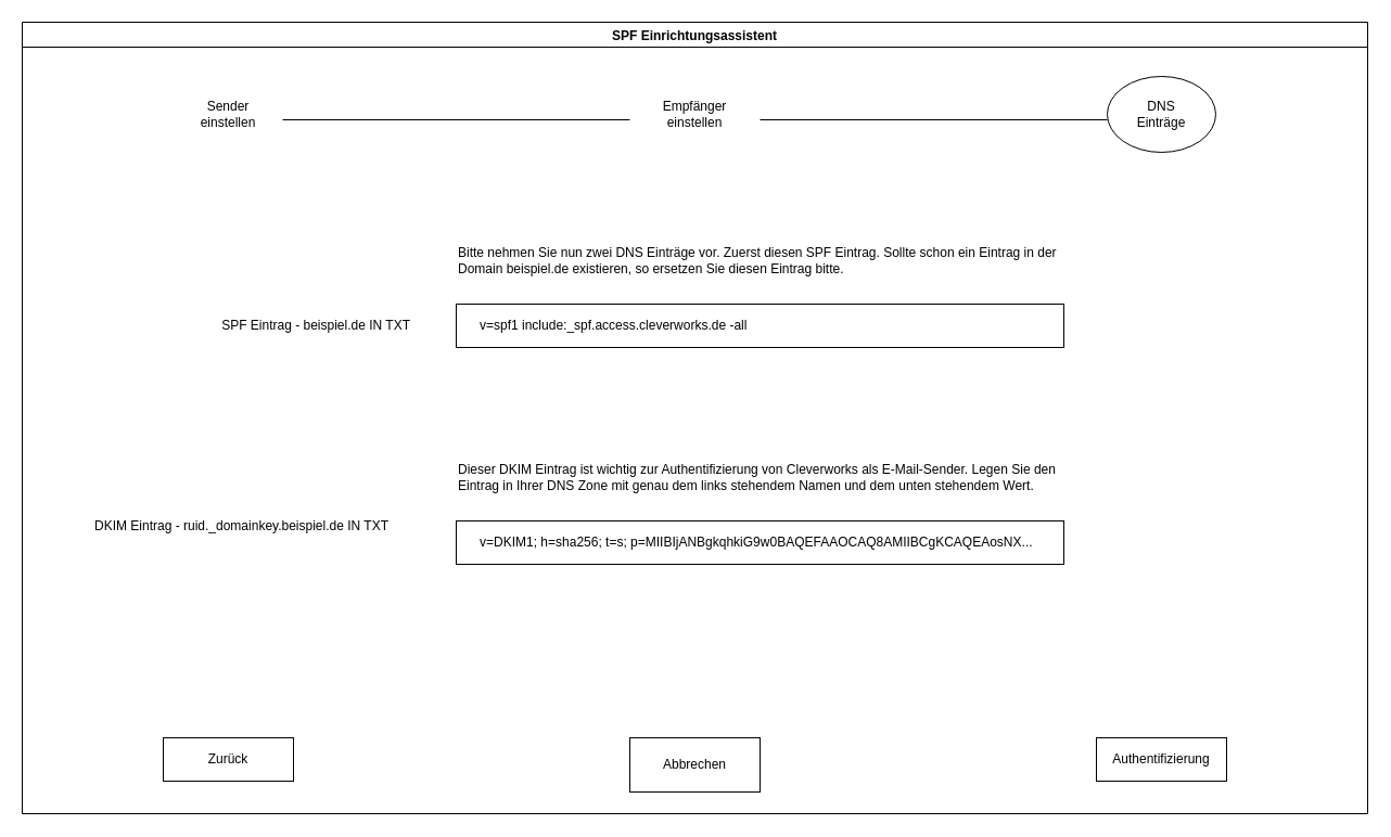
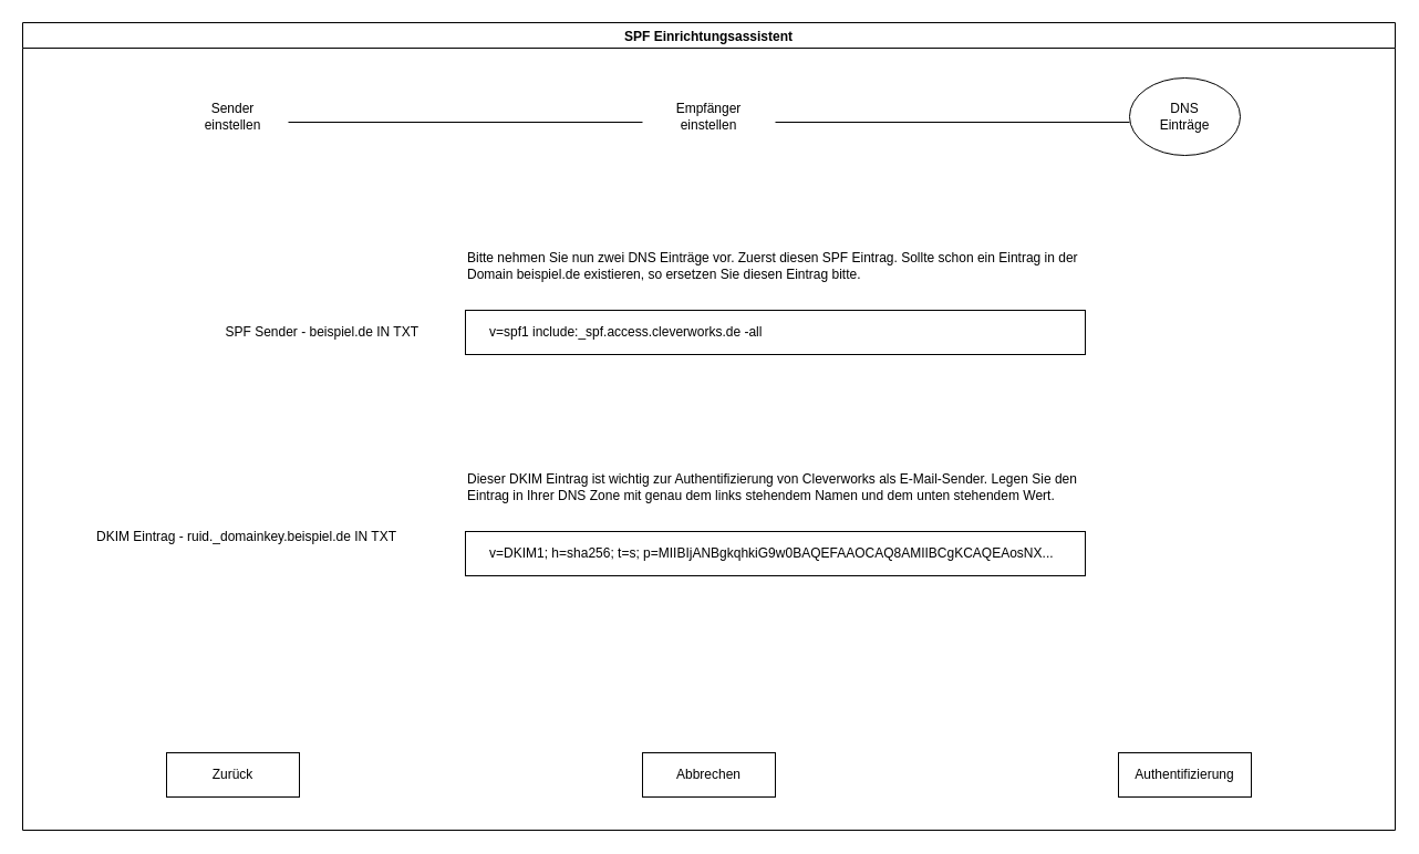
  <mxCell id="0" />
  <mxCell id="1" parent="0" />
  <mxCell id="2" value="SPF Einrichtungsassistent" style="swimlane;align=center;" parent="1" vertex="1"><mxGeometry x="20" y="20" width="1240" height="730" as="geometry" /></mxCell>
  <mxCell id="3" value="Sender einstellen" style="text;html=1;strokeColor=none;fillColor=none;align=center;verticalAlign=middle;whiteSpace=wrap;rounded=0;" parent="2" vertex="1"><mxGeometry x="160" y="70" width="60" height="30" as="geometry" /></mxCell>
  <mxCell id="4" value="Empfänger einstellen" style="text;html=1;strokeColor=none;fillColor=none;align=center;verticalAlign=middle;whiteSpace=wrap;rounded=0;" parent="2" vertex="1"><mxGeometry x="590" y="70" width="60" height="30" as="geometry" /></mxCell>
  <mxCell id="5" value="DNS Einträge" style="text;html=1;strokeColor=none;fillColor=none;align=center;verticalAlign=middle;whiteSpace=wrap;rounded=0;" parent="2" vertex="1"><mxGeometry x="1020" y="70" width="60" height="30" as="geometry" /></mxCell>
  <mxCell id="6" value="" style="endArrow=none;html=1;rounded=0;" parent="2" edge="1"><mxGeometry width="50" height="50" relative="1" as="geometry"><mxPoint x="680" y="90" as="sourcePoint" /><mxPoint x="1000" y="90" as="targetPoint" /></mxGeometry></mxCell>
  <mxCell id="7" value="" style="ellipse;whiteSpace=wrap;html=1;fillColor=none;" parent="2" vertex="1"><mxGeometry x="1000" y="50" width="100" height="70" as="geometry" /></mxCell>
- <mxCell id="8" value="SPF Eintrag - beispiel.de IN TXT" style="text;html=1;strokeColor=none;fillColor=none;align=right;verticalAlign=middle;whiteSpace=wrap;rounded=0;" parent="2" vertex="1"><mxGeometry x="160" y="260" width="200" height="40" as="geometry" /></mxCell>
+ <mxCell id="8" value="SPF Sender - beispiel.de IN TXT" style="text;html=1;strokeColor=none;fillColor=none;align=right;verticalAlign=middle;whiteSpace=wrap;rounded=0;" parent="2" vertex="1"><mxGeometry x="160" y="260" width="200" height="40" as="geometry" /></mxCell>
  <mxCell id="9" value="DKIM Eintrag - ruid._domainkey.beispiel.de IN TXT" style="text;html=1;strokeColor=none;fillColor=none;align=right;verticalAlign=middle;whiteSpace=wrap;rounded=0;" parent="2" vertex="1"><mxGeometry x="50" y="445" width="290" height="40" as="geometry" /></mxCell>
  <mxCell id="10" value="" style="rounded=0;whiteSpace=wrap;html=1;fillColor=none;" parent="2" vertex="1"><mxGeometry x="400" y="460" width="560" height="40" as="geometry" /></mxCell>
  <mxCell id="11" value="&lt;font color=&quot;#000000&quot;&gt;Bitte nehmen Sie nun zwei DNS Einträge vor. Zuerst diesen SPF Eintrag. Sollte schon ein Eintrag in der Domain beispiel.de existieren, so ersetzen Sie diesen Eintrag bitte.&lt;/font&gt;" style="text;html=1;strokeColor=none;fillColor=none;align=left;verticalAlign=middle;whiteSpace=wrap;rounded=0;fontColor=#999999;" parent="2" vertex="1"><mxGeometry x="400" y="200" width="560" height="40" as="geometry" /></mxCell>
  <mxCell id="12" value="" style="rounded=0;whiteSpace=wrap;html=1;fillColor=none;" parent="2" vertex="1"><mxGeometry x="400" y="260" width="560" height="40" as="geometry" /></mxCell>
  <mxCell id="13" value="Authentifizierung" style="rounded=0;whiteSpace=wrap;html=1;fontColor=#000000;fillColor=none;" parent="2" vertex="1"><mxGeometry x="990" y="660" width="120" height="40" as="geometry" /></mxCell>
- <mxCell id="14" value="Abbrechen" style="rounded=0;whiteSpace=wrap;html=1;fontColor=#000000;fillColor=none;" parent="2" vertex="1"><mxGeometry x="560" y="660" width="120" height="50" as="geometry" /></mxCell>
+ <mxCell id="14" value="Abbrechen" style="rounded=0;whiteSpace=wrap;html=1;fontColor=#000000;fillColor=none;" parent="2" vertex="1"><mxGeometry x="560" y="660" width="120" height="40" as="geometry" /></mxCell>
  <mxCell id="15" value="Zurück" style="rounded=0;whiteSpace=wrap;html=1;fontColor=#000000;fillColor=none;" parent="2" vertex="1"><mxGeometry x="130" y="660" width="120" height="40" as="geometry" /></mxCell>
  <mxCell id="16" value="v=spf1 include:_spf.access.cleverworks.de -all" style="text;html=1;strokeColor=none;fillColor=none;align=left;verticalAlign=middle;whiteSpace=wrap;rounded=0;" vertex="1" parent="2"><mxGeometry x="420" y="260" width="520" height="40" as="geometry" /></mxCell>
  <mxCell id="17" value="v=DKIM1; h=sha256; t=s; p=MIIBIjANBgkqhkiG9w0BAQEFAAOCAQ8AMIIBCgKCAQEAosNX..." style="text;html=1;strokeColor=none;fillColor=none;align=left;verticalAlign=middle;whiteSpace=wrap;rounded=0;" vertex="1" parent="2"><mxGeometry x="420" y="460" width="520" height="40" as="geometry" /></mxCell>
  <mxCell id="18" value="Dieser DKIM Eintrag ist wichtig zur Authentifizierung von Cleverworks als E-Mail-Sender. Legen Sie den Eintrag in Ihrer DNS Zone mit genau dem links stehendem Namen und dem unten stehendem Wert." style="text;html=1;strokeColor=none;fillColor=none;align=left;verticalAlign=middle;whiteSpace=wrap;rounded=0;" vertex="1" parent="2"><mxGeometry x="400" y="400" width="560" height="40" as="geometry" /></mxCell>
  <mxCell id="19" value="" style="endArrow=none;html=1;rounded=0;" parent="1" edge="1"><mxGeometry width="50" height="50" relative="1" as="geometry"><mxPoint x="260" y="110" as="sourcePoint" /><mxPoint x="580" y="110" as="targetPoint" /></mxGeometry></mxCell>
